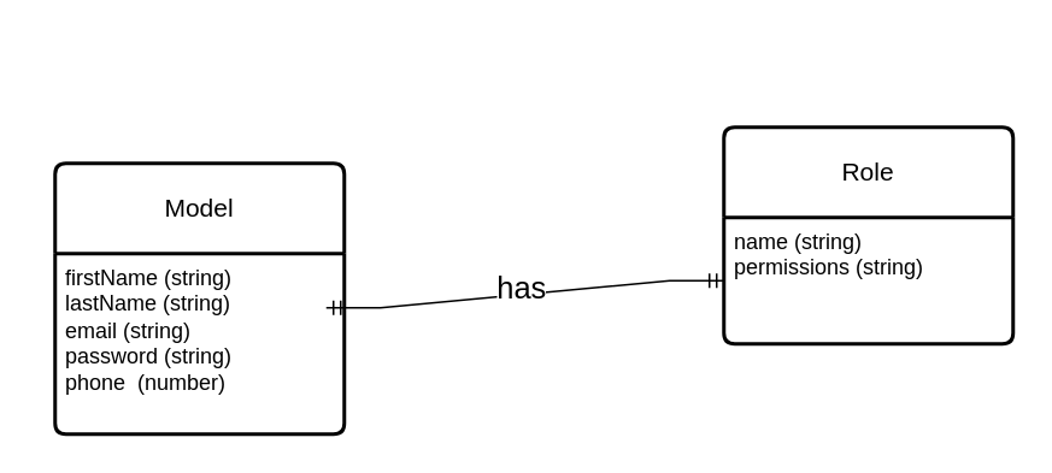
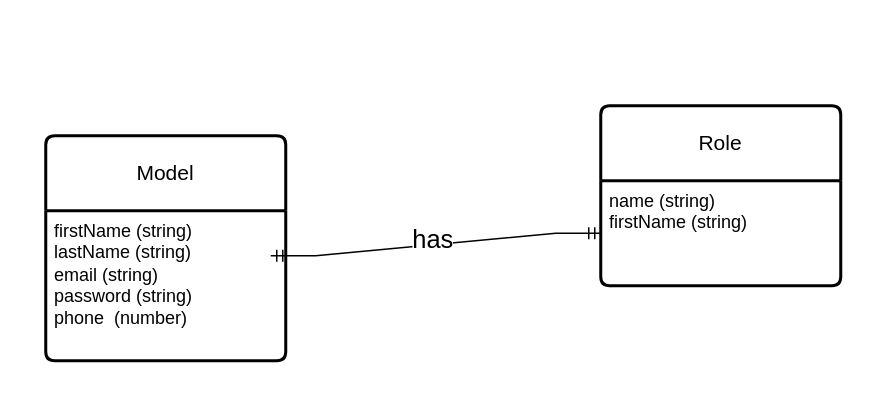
  <mxCell id="0" />
  <mxCell id="1" parent="0" />
  <mxCell id="2" value="&lt;meta charset=&quot;utf-8&quot;&gt;&lt;span style=&quot;color: rgb(255, 255, 255); font-family: Roboto, Arial, sans-serif; font-size: 14px; font-style: normal; font-variant-ligatures: normal; font-variant-caps: normal; font-weight: 400; letter-spacing: normal; orphans: 2; text-align: start; text-indent: 0px; text-transform: none; widows: 2; word-spacing: 0px; -webkit-text-stroke-width: 0px; white-space: pre-wrap; background-color: rgba(255, 255, 255, 0.1); text-decoration-thickness: initial; text-decoration-style: initial; text-decoration-color: initial; display: inline !important; float: none;&quot;&gt;Conceptual Model&lt;/span&gt;" style="text;whiteSpace=wrap;html=1;" vertex="1" parent="1"><mxGeometry x="20" y="100" width="150" height="40" as="geometry" /></mxCell>
  <mxCell id="3" value="Model" style="swimlane;childLayout=stackLayout;horizontal=1;startSize=50;horizontalStack=0;rounded=1;fontSize=14;fontStyle=0;strokeWidth=2;resizeParent=0;resizeLast=1;shadow=0;dashed=0;align=center;arcSize=4;whiteSpace=wrap;html=1;" vertex="1" parent="1"><mxGeometry x="30" y="90" width="160" height="150" as="geometry" /></mxCell>
  <mxCell id="4" value="firstName (string)&lt;div&gt;lastName&amp;nbsp;&lt;span style=&quot;background-color: transparent; color: light-dark(rgb(0, 0, 0), rgb(255, 255, 255));&quot;&gt;(string)&lt;/span&gt;&lt;/div&gt;&lt;div&gt;email&amp;nbsp;&lt;span style=&quot;background-color: transparent; color: light-dark(rgb(0, 0, 0), rgb(255, 255, 255));&quot;&gt;(string)&lt;/span&gt;&lt;/div&gt;&lt;div&gt;password&amp;nbsp;&lt;span style=&quot;background-color: transparent; color: light-dark(rgb(0, 0, 0), rgb(255, 255, 255));&quot;&gt;(string)&lt;/span&gt;&lt;/div&gt;&lt;div&gt;&lt;span style=&quot;background-color: transparent; color: light-dark(rgb(0, 0, 0), rgb(255, 255, 255));&quot;&gt;phone&amp;nbsp; (number)&lt;/span&gt;&lt;/div&gt;&lt;div&gt;&lt;br&gt;&lt;/div&gt;" style="align=left;strokeColor=none;fillColor=none;spacingLeft=4;spacingRight=4;fontSize=12;verticalAlign=top;resizable=0;rotatable=0;part=1;html=1;whiteSpace=wrap;" vertex="1" parent="3"><mxGeometry y="50" width="160" height="100" as="geometry" /></mxCell>
  <mxCell id="5" value="Role" style="swimlane;childLayout=stackLayout;horizontal=1;startSize=50;horizontalStack=0;rounded=1;fontSize=14;fontStyle=0;strokeWidth=2;resizeParent=0;resizeLast=1;shadow=0;dashed=0;align=center;arcSize=4;whiteSpace=wrap;html=1;" vertex="1" parent="1"><mxGeometry x="400" y="70" width="160" height="120" as="geometry" /></mxCell>
- <mxCell id="6" value="name (string)&lt;div&gt;permissions&amp;nbsp;&lt;span style=&quot;background-color: transparent; color: light-dark(rgb(0, 0, 0), rgb(255, 255, 255));&quot;&gt;(string)&lt;/span&gt;&lt;/div&gt;" style="align=left;strokeColor=none;fillColor=none;spacingLeft=4;spacingRight=4;fontSize=12;verticalAlign=top;resizable=0;rotatable=0;part=1;html=1;whiteSpace=wrap;" vertex="1" parent="5"><mxGeometry y="50" width="160" height="70" as="geometry" /></mxCell>
+ <mxCell id="6" value="name (string)&lt;div&gt;firstName&amp;nbsp;&lt;span style=&quot;background-color: transparent; color: light-dark(rgb(0, 0, 0), rgb(255, 255, 255));&quot;&gt;(string)&lt;/span&gt;&lt;/div&gt;" style="align=left;strokeColor=none;fillColor=none;spacingLeft=4;spacingRight=4;fontSize=12;verticalAlign=top;resizable=0;rotatable=0;part=1;html=1;whiteSpace=wrap;" vertex="1" parent="5"><mxGeometry y="50" width="160" height="70" as="geometry" /></mxCell>
  <mxCell id="7" value="" style="edgeStyle=entityRelationEdgeStyle;fontSize=12;html=1;endArrow=ERmandOne;startArrow=ERmandOne;rounded=0;entryX=0;entryY=0.5;entryDx=0;entryDy=0;" edge="1" parent="1" target="6"><mxGeometry width="100" height="100" relative="1" as="geometry"><mxPoint x="180" y="170" as="sourcePoint" /><mxPoint x="280" y="70" as="targetPoint" /><Array as="points"><mxPoint x="110" y="30" /><mxPoint x="120" y="20" /><mxPoint x="160" y="180" /></Array></mxGeometry></mxCell>
  <mxCell id="8" value="&lt;font style=&quot;font-size: 17px;&quot;&gt;has&lt;/font&gt;" style="edgeLabel;html=1;align=center;verticalAlign=middle;resizable=0;points=[];" vertex="1" connectable="0" parent="7"><mxGeometry x="-0.021" y="3" relative="1" as="geometry"><mxPoint as="offset" /></mxGeometry></mxCell>
